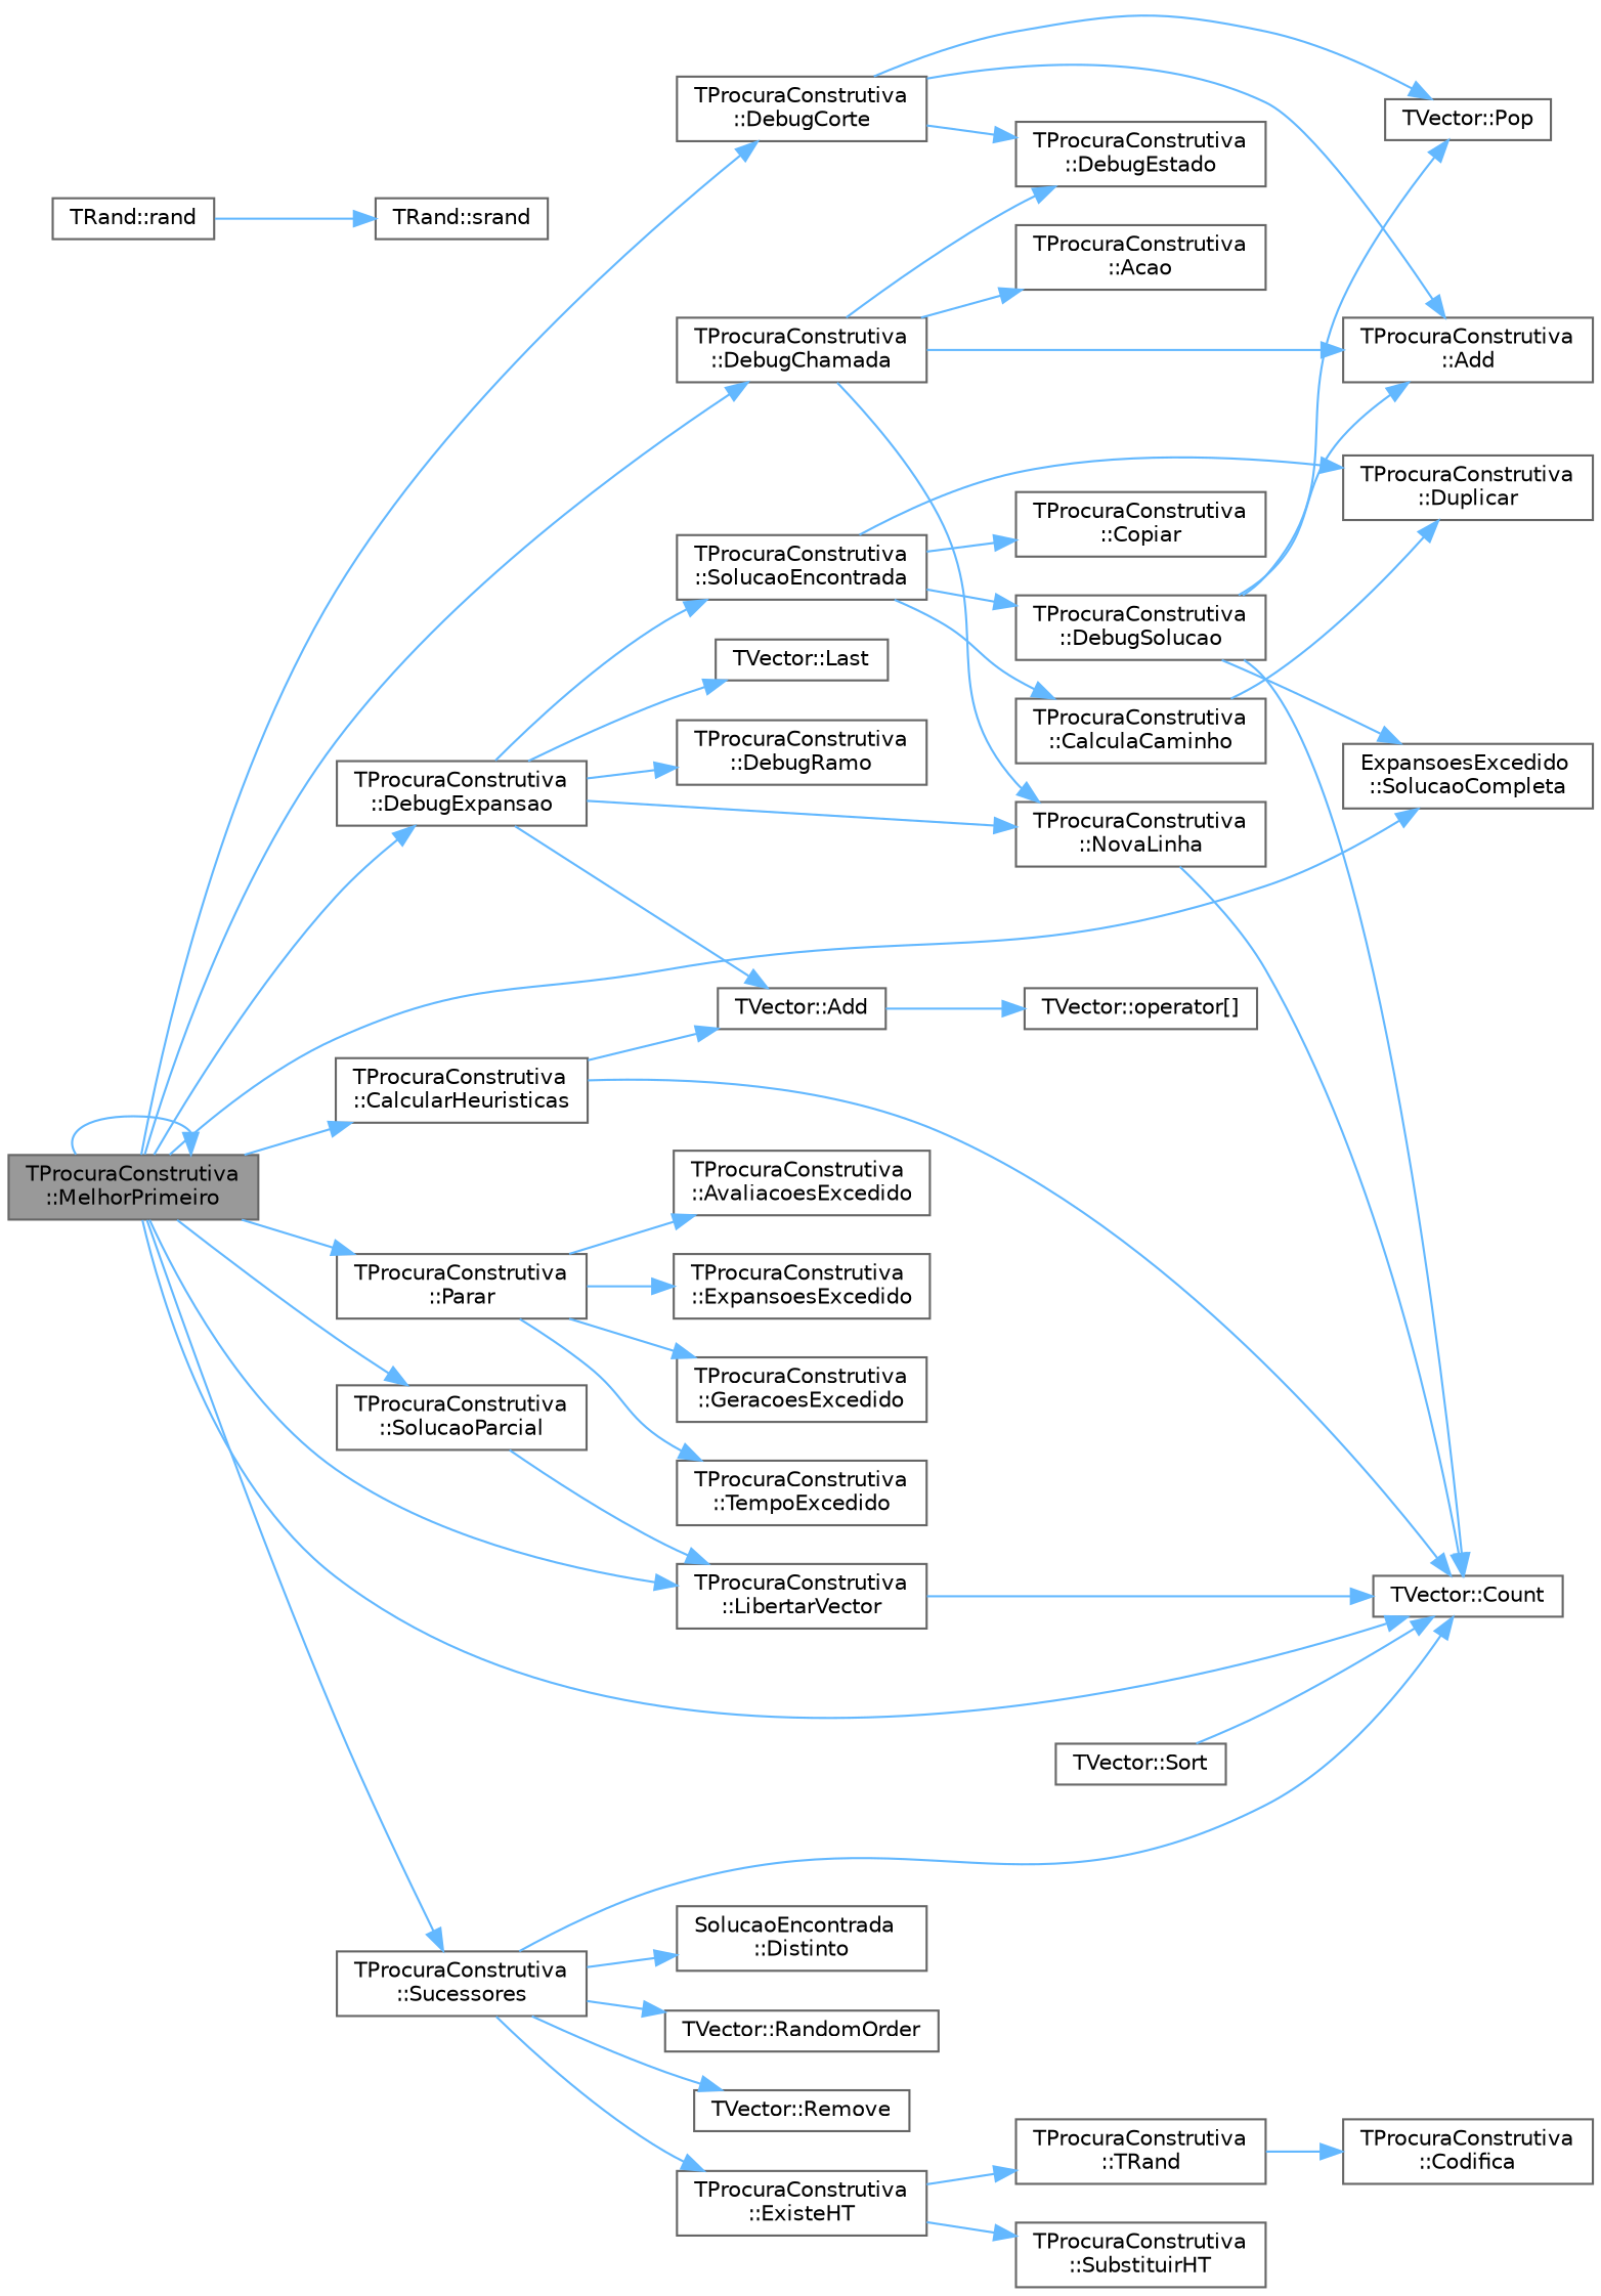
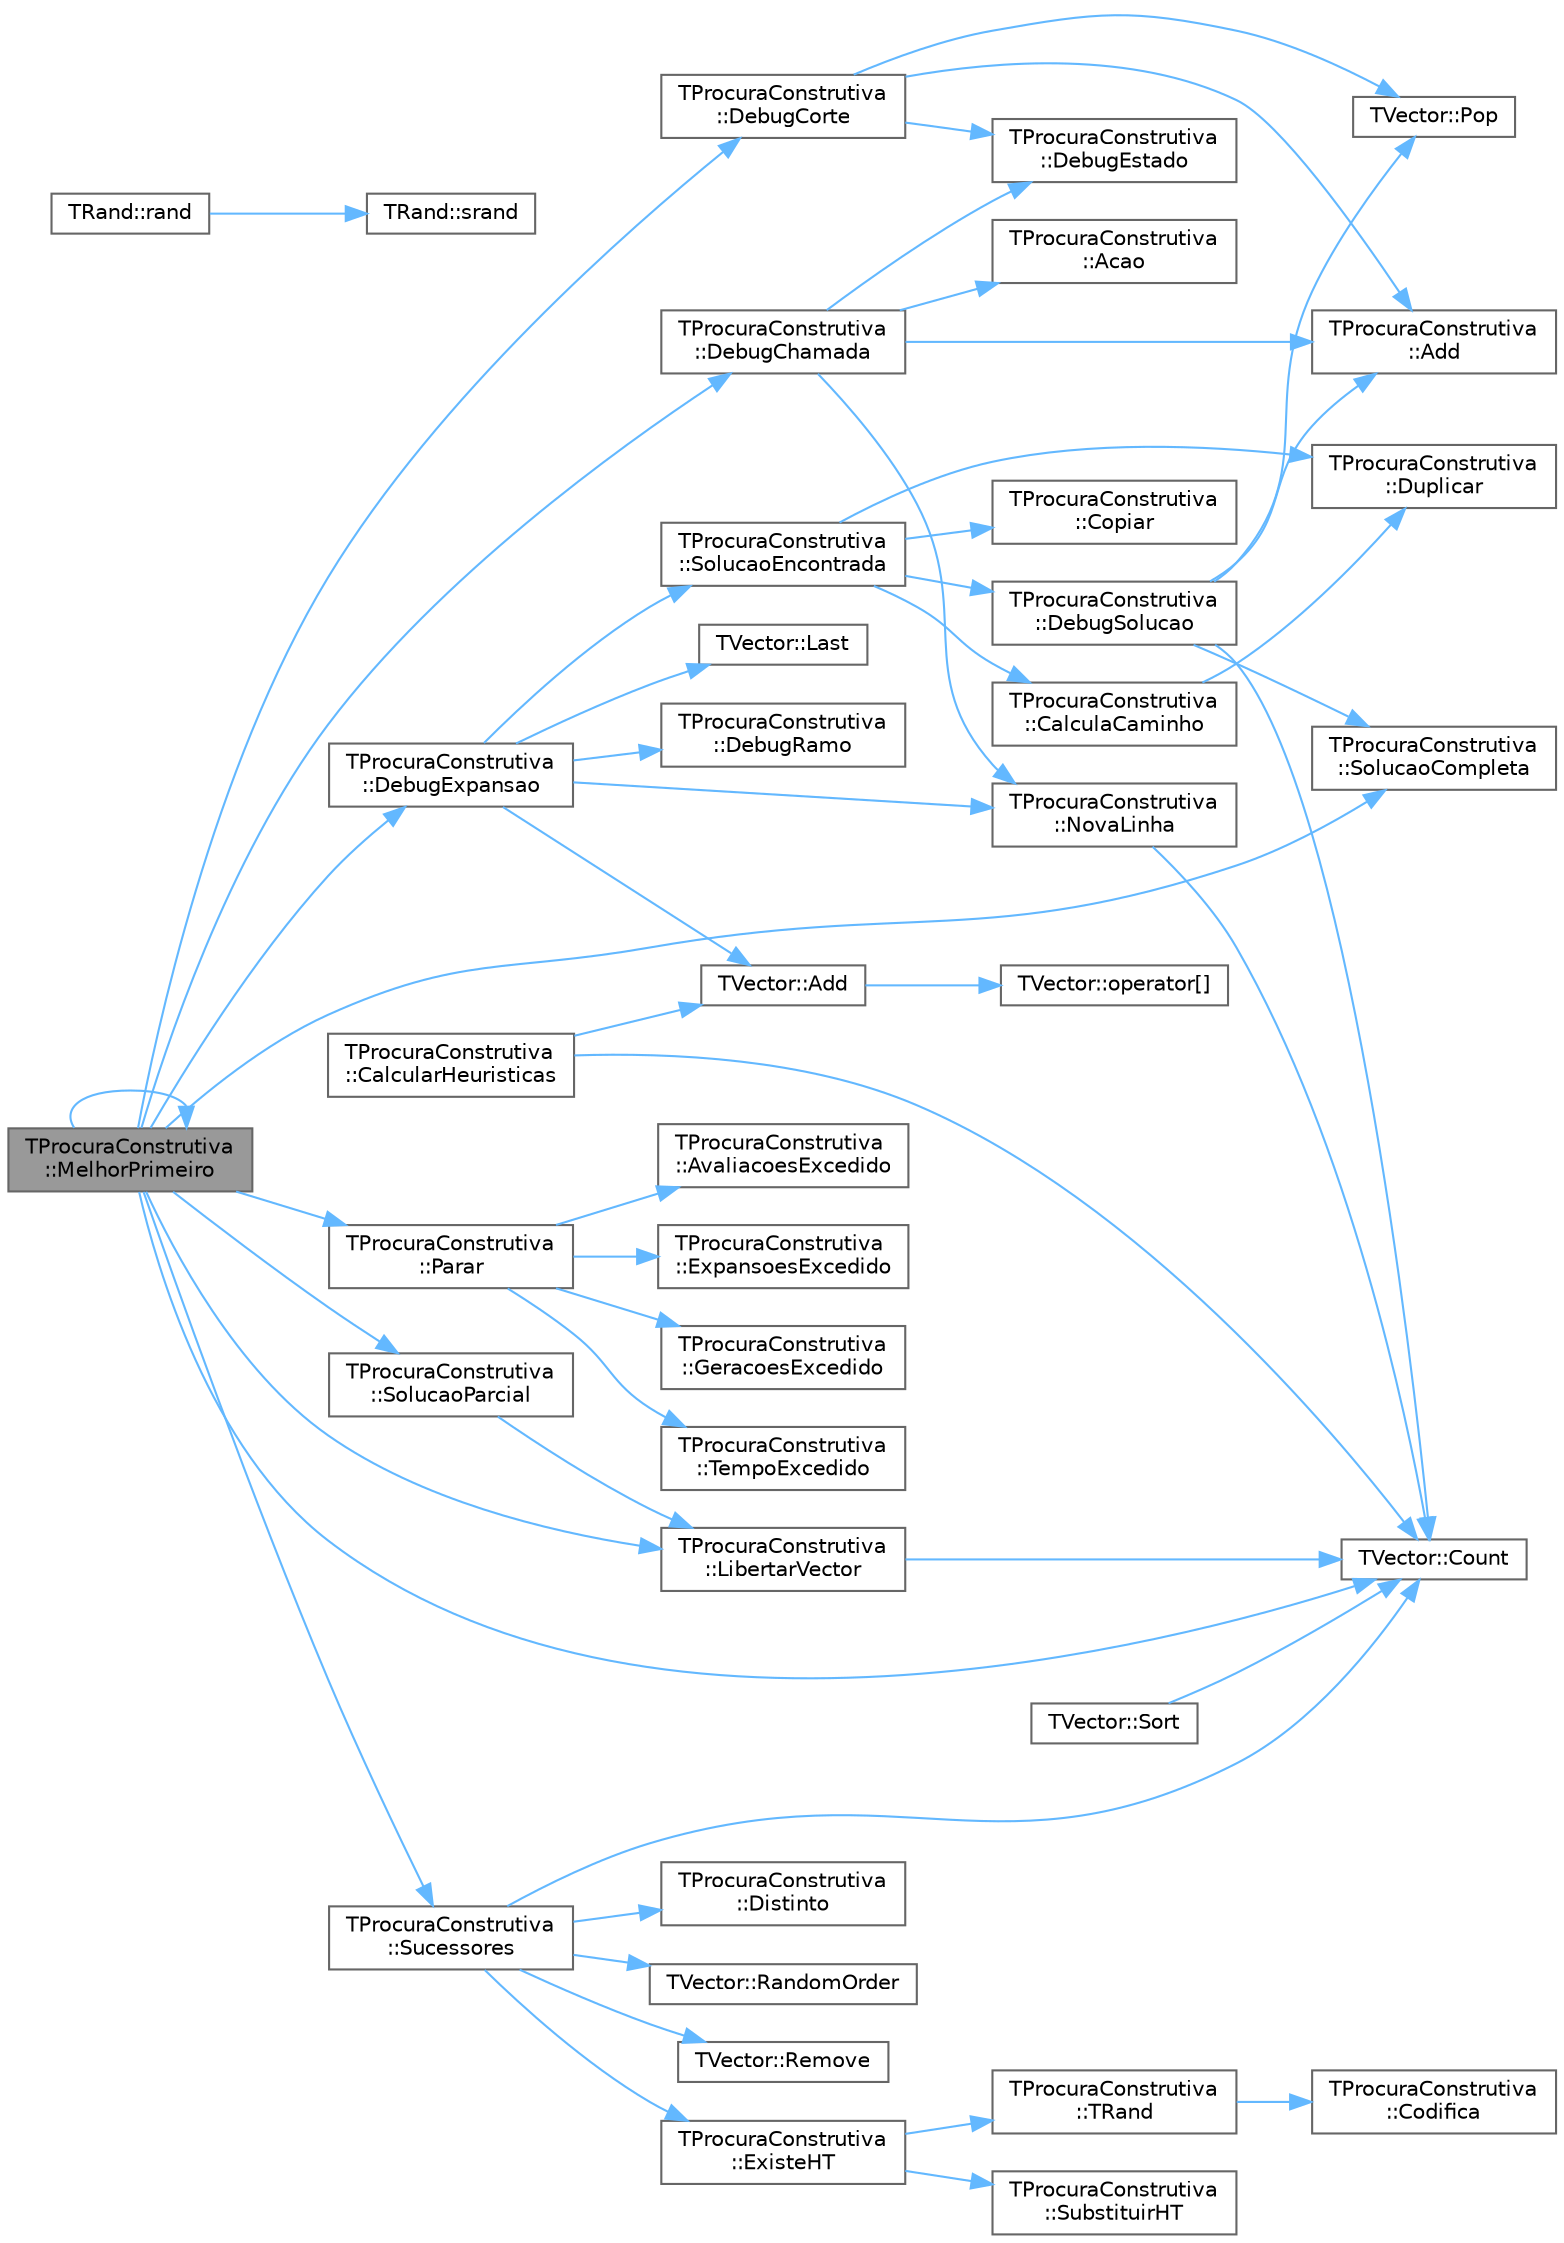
  digraph {
    rankdir=LR
    node [color=grey40 fillcolor=white fontname=Helvetica fontsize=10 shape=box style=filled]
    edge [color=steelblue1 fontname=Helvetica fontsize=10 labelfontname=Helvetica labelfontsize=10 style=solid]
    n1 [color=gray40 fillcolor=grey60 fontcolor=black height=0.2 label="TProcuraConstrutiva\l::MelhorPrimeiro" width=0.4]
    n2 [height=0.2 label="TProcuraConstrutiva\l::CalcularHeuristicas" width=0.4]
    n3 [height=0.2 label="TVector::Count" width=0.4]
    n4 [height=0.2 label="TProcuraConstrutiva\l::DebugChamada" width=0.4]
    n5 [height=0.2 label="TProcuraConstrutiva\l::DebugCorte" width=0.4]
    n6 [height=0.2 label="TProcuraConstrutiva\l::DebugExpansao" width=0.4]
    n7 [height=0.2 label="TProcuraConstrutiva\l::LibertarVector" width=0.4]
    n8 [height=0.2 label="TProcuraConstrutiva\l::Parar" width=0.4]
-   n9 [height=0.2 label="ExpansoesExcedido\l::SolucaoCompleta" width=0.4]
+   n9 [height=0.2 label="TProcuraConstrutiva\l::SolucaoCompleta" width=0.4]
    n10 [height=0.2 label="TProcuraConstrutiva\l::SolucaoParcial" width=0.4]
    n11 [height=0.2 label="TProcuraConstrutiva\l::Sucessores" width=0.4]
    n12 [height=0.2 label="TVector::Add" width=0.4]
    n13 [height=0.2 label="TProcuraConstrutiva\l::Acao" width=0.4]
    n14 [height=0.2 label="TProcuraConstrutiva\l::Add" width=0.4]
    n15 [height=0.2 label="TProcuraConstrutiva\l::DebugEstado" width=0.4]
    n16 [height=0.2 label="TProcuraConstrutiva\l::NovaLinha" width=0.4]
    n17 [height=0.2 label="TVector::Pop" width=0.4]
    n18 [height=0.2 label="TProcuraConstrutiva\l::SolucaoEncontrada" width=0.4]
    n19 [height=0.2 label="TProcuraConstrutiva\l::DebugRamo" width=0.4]
    n20 [height=0.2 label="TVector::Last" width=0.4]
    n21 [height=0.2 label="TProcuraConstrutiva\l::AvaliacoesExcedido" width=0.4]
    n22 [height=0.2 label="TProcuraConstrutiva\l::ExpansoesExcedido" width=0.4]
    n23 [height=0.2 label="TProcuraConstrutiva\l::GeracoesExcedido" width=0.4]
    n24 [height=0.2 label="TProcuraConstrutiva\l::TempoExcedido" width=0.4]
    n25 [height=0.2 label="TProcuraConstrutiva\l::CalculaCaminho" width=0.4]
    n26 [height=0.2 label="TProcuraConstrutiva\l::Duplicar" width=0.4]
    n27 [height=0.2 label="TProcuraConstrutiva\l::Copiar" width=0.4]
    n28 [height=0.2 label="TProcuraConstrutiva\l::DebugSolucao" width=0.4]
-   n29 [height=0.2 label="SolucaoEncontrada\l::Distinto" width=0.4]
+   n29 [height=0.2 label="TProcuraConstrutiva\l::Distinto" width=0.4]
    n30 [height=0.2 label="TProcuraConstrutiva\l::ExisteHT" width=0.4]
    n31 [height=0.2 label="TVector::RandomOrder" width=0.4]
    n32 [height=0.2 label="TVector::Remove" width=0.4]
    n33 [height=0.2 label="TVector::operator[]" width=0.4]
    n34 [height=0.2 label="TVector::Sort" width=0.4]
    n35 [height=0.2 label="TProcuraConstrutiva\l::TRand" width=0.4]
    n36 [height=0.2 label="TProcuraConstrutiva\l::SubstituirHT" width=0.4]
    n37 [height=0.2 label="TProcuraConstrutiva\l::Codifica" width=0.4]
    n38 [height=0.2 label="TRand::rand" width=0.4]
    n39 [height=0.2 label="TRand::srand" width=0.4]
    n1 -> n1
-   n1 -> n2
    n1 -> n3
    n1 -> n4
    n1 -> n5
    n1 -> n6
    n1 -> n7
    n1 -> n8
    n1 -> n9
    n1 -> n10
    n1 -> n11
    n2 -> n3
    n2 -> n12
    n4 -> n13
    n4 -> n14
    n4 -> n15
    n4 -> n16
    n5 -> n14
    n5 -> n15
    n5 -> n17
    n6 -> n12
    n6 -> n16
    n6 -> n18
    n6 -> n19
    n6 -> n20
    n7 -> n3
    n8 -> n21
    n8 -> n22
    n8 -> n23
    n8 -> n24
    n10 -> n7
    n11 -> n3
    n11 -> n29
    n11 -> n30
    n11 -> n31
    n11 -> n32
    n12 -> n33
    n16 -> n3
    n18 -> n25
    n18 -> n26
    n18 -> n27
    n18 -> n28
    n25 -> n26
    n28 -> n3
    n28 -> n9
    n28 -> n14
    n28 -> n17
    n30 -> n35
    n30 -> n36
    n34 -> n3
    n35 -> n37
    n38 -> n39
  }
